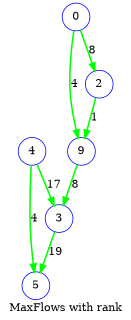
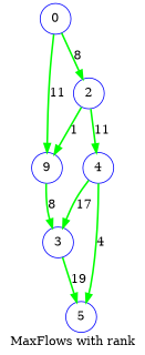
  digraph {
    label="MaxFlows with rank"
    rankdir=TB
    node [color=blue shape=circle]
    edge [color=green penwidth=2]
    n1 [label=9]
    0
    2
    3
    4
    5
    n1 -> 3 [label=8]
-   0 -> n1 [label=4]
+   0 -> n1 [label=11]
    0 -> 2 [label=8]
    2 -> n1 [label=1]
+   2 -> 4 [label=11]
    3 -> 5 [label=19]
    4 -> 3 [label=17]
    4 -> 5 [label=4]
  }
